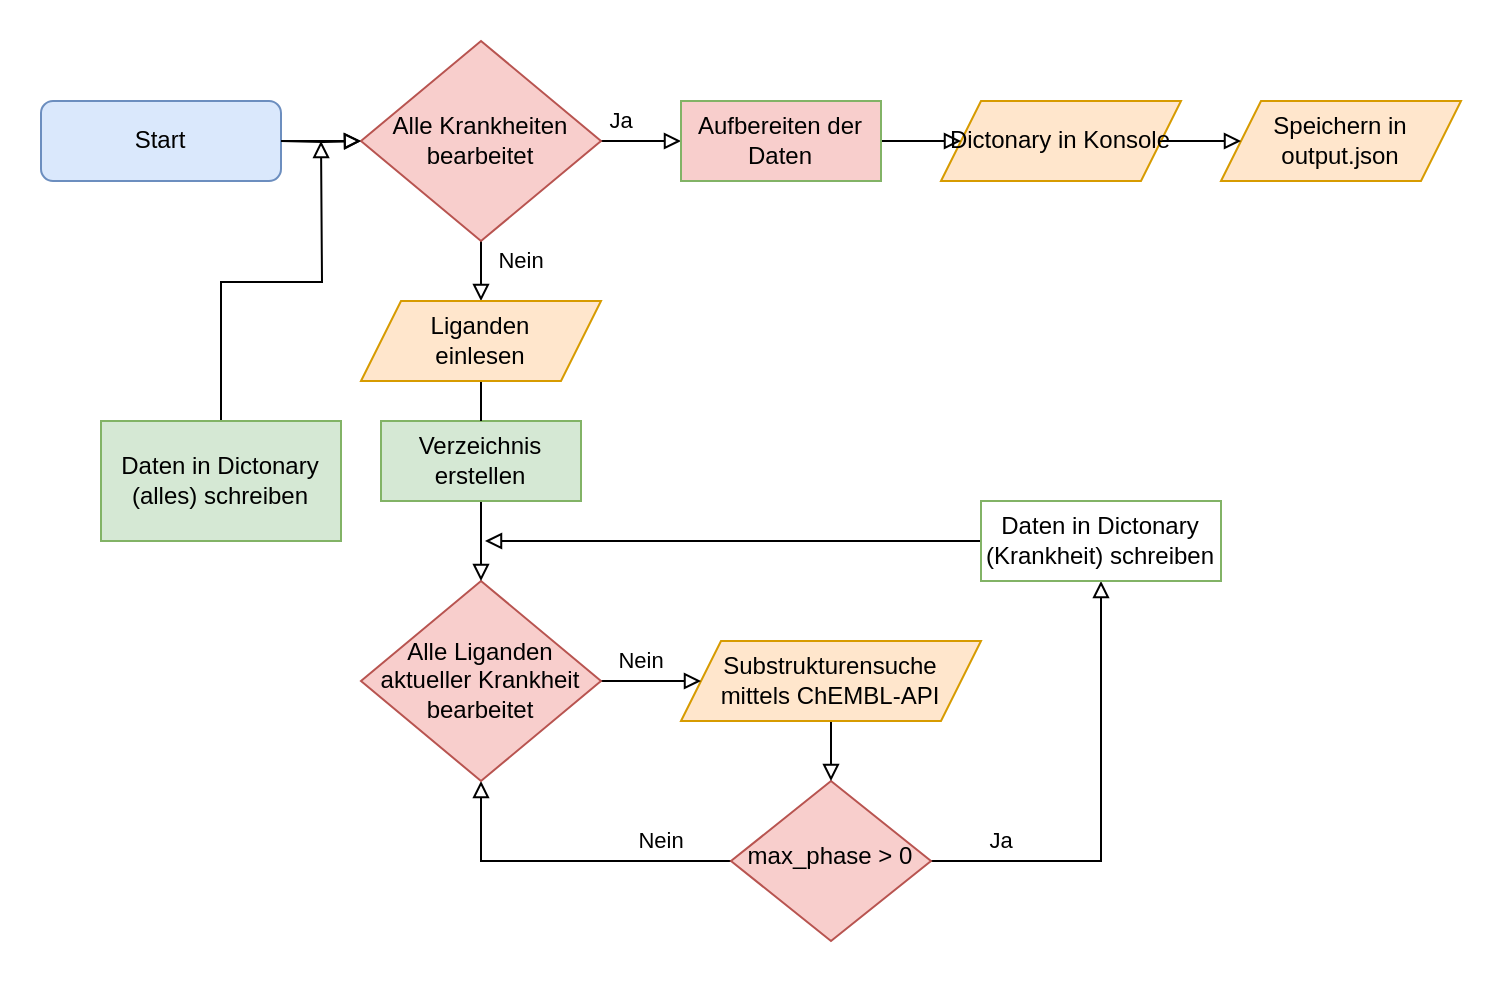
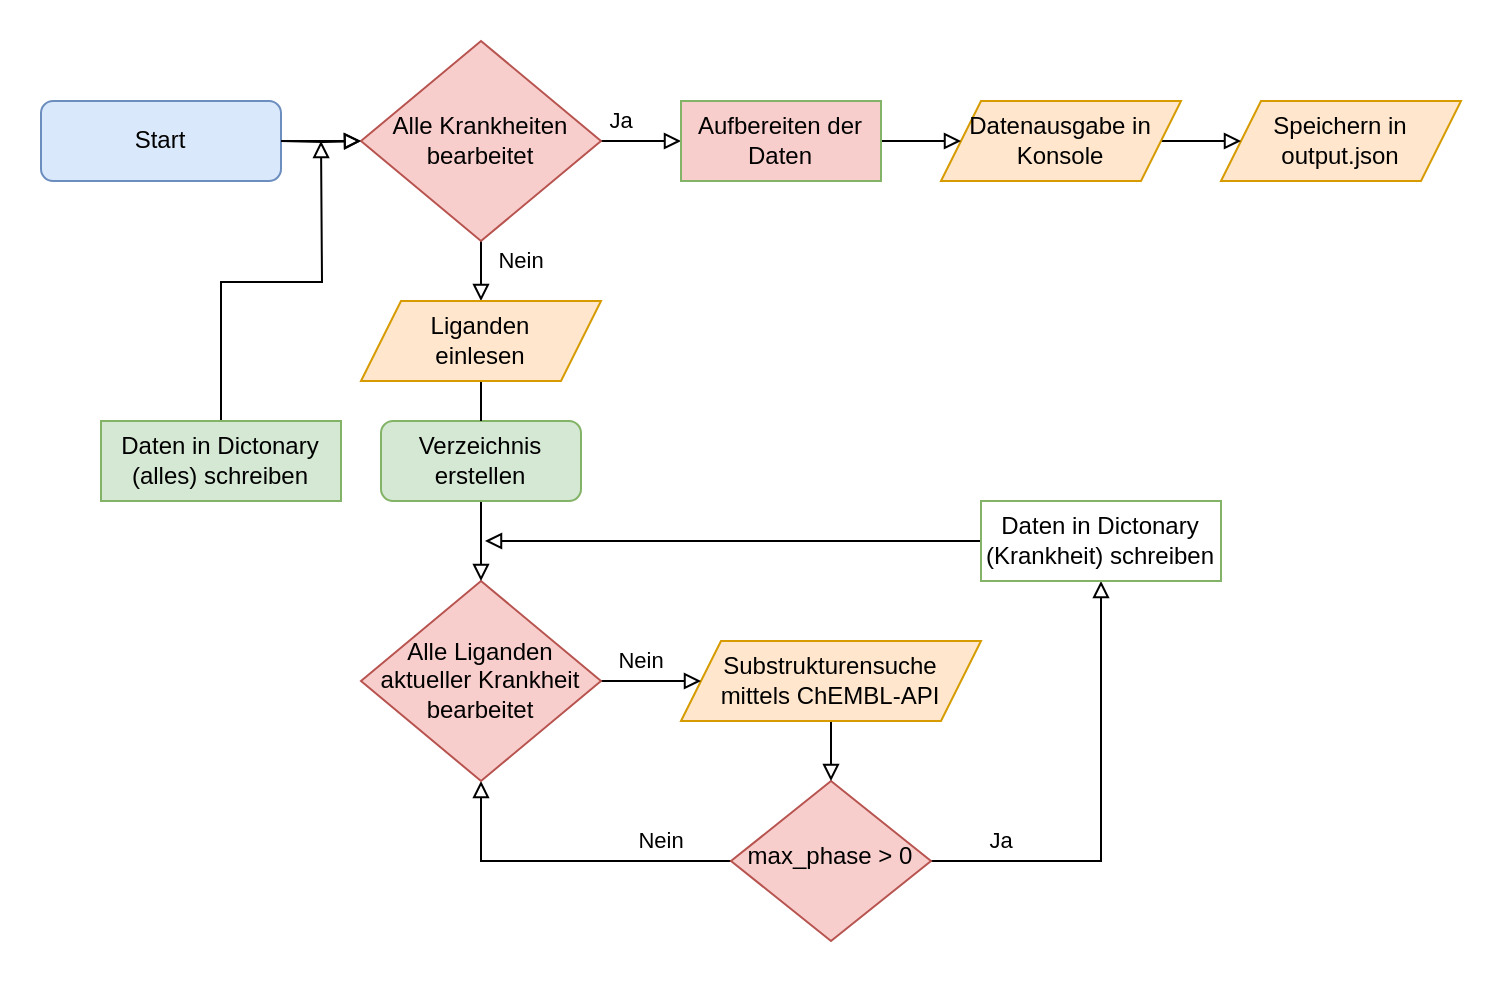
  <mxCell id="0" />
  <mxCell id="1" parent="0" />
  <mxCell id="2" value="Start" style="rounded=1;whiteSpace=wrap;html=1;fontSize=12;glass=0;strokeWidth=1;shadow=0;fillColor=#dae8fc;strokeColor=#6c8ebf;labelBackgroundColor=none;" parent="1" vertex="1"><mxGeometry x="20" y="50" width="120" height="40" as="geometry" /></mxCell>
  <mxCell id="3" value="Nein" style="edgeStyle=orthogonalEdgeStyle;rounded=0;orthogonalLoop=1;jettySize=auto;html=1;exitX=0;exitY=0.5;exitDx=0;exitDy=0;endArrow=block;endFill=0;entryX=0.5;entryY=1;entryDx=0;entryDy=0;labelBackgroundColor=none;" parent="1" source="5" target="16" edge="1"><mxGeometry x="-0.576" y="-10" relative="1" as="geometry"><mxPoint as="offset" /></mxGeometry></mxCell>
  <mxCell id="4" value="Ja" style="edgeStyle=orthogonalEdgeStyle;rounded=0;orthogonalLoop=1;jettySize=auto;html=1;exitX=1;exitY=0.5;exitDx=0;exitDy=0;endArrow=block;endFill=0;labelBackgroundColor=none;" parent="1" source="5" target="18" edge="1"><mxGeometry x="-0.689" y="10" relative="1" as="geometry"><mxPoint as="offset" /></mxGeometry></mxCell>
  <mxCell id="5" value="max_phase &amp;gt; 0" style="rhombus;whiteSpace=wrap;html=1;shadow=0;fontFamily=Helvetica;fontSize=12;align=center;strokeWidth=1;spacing=6;spacingTop=-4;fillColor=#f8cecc;strokeColor=#b85450;labelBackgroundColor=none;" parent="1" vertex="1"><mxGeometry x="365" y="390" width="100" height="80" as="geometry" /></mxCell>
  <mxCell id="6" style="edgeStyle=orthogonalEdgeStyle;rounded=0;orthogonalLoop=1;jettySize=auto;html=1;endArrow=block;endFill=0;labelBackgroundColor=none;" parent="1" target="14" edge="1"><mxGeometry relative="1" as="geometry"><mxPoint x="140" y="70" as="sourcePoint" /></mxGeometry></mxCell>
  <mxCell id="7" style="edgeStyle=orthogonalEdgeStyle;rounded=0;orthogonalLoop=1;jettySize=auto;html=1;exitX=0.5;exitY=1;exitDx=0;exitDy=0;entryX=0.5;entryY=0;entryDx=0;entryDy=0;endArrow=block;endFill=0;labelBackgroundColor=none;" parent="1" source="8" target="5" edge="1"><mxGeometry relative="1" as="geometry" /></mxCell>
  <mxCell id="8" value="Substrukturensuche&lt;br&gt;mittels ChEMBL-API" style="shape=parallelogram;perimeter=parallelogramPerimeter;whiteSpace=wrap;html=1;fixedSize=1;fillColor=#ffe6cc;strokeColor=#d79b00;labelBackgroundColor=none;" parent="1" vertex="1"><mxGeometry x="340" y="320" width="150" height="40" as="geometry" /></mxCell>
  <mxCell id="9" value="&lt;span style=&quot;color: rgb(0 , 0 , 0) ; font-family: &amp;quot;helvetica&amp;quot; ; font-size: 12px ; font-style: normal ; font-weight: 400 ; letter-spacing: normal ; text-align: center ; text-indent: 0px ; text-transform: none ; word-spacing: 0px ; display: inline ; float: none&quot;&gt;Speichern in output.json&lt;/span&gt;" style="shape=parallelogram;perimeter=parallelogramPerimeter;whiteSpace=wrap;html=1;fixedSize=1;fillColor=#ffe6cc;strokeColor=#d79b00;labelBackgroundColor=none;" parent="1" vertex="1"><mxGeometry x="610" y="50" width="120" height="40" as="geometry" /></mxCell>
  <mxCell id="10" style="edgeStyle=orthogonalEdgeStyle;rounded=0;orthogonalLoop=1;jettySize=auto;html=1;endArrow=block;endFill=0;labelBackgroundColor=none;" parent="1" source="11" target="9" edge="1"><mxGeometry relative="1" as="geometry" /></mxCell>
- <mxCell id="11" value="&lt;span style=&quot;color: rgb(0 , 0 , 0) ; font-family: &amp;quot;helvetica&amp;quot; ; font-size: 12px ; font-style: normal ; font-weight: 400 ; letter-spacing: normal ; text-align: center ; text-indent: 0px ; text-transform: none ; word-spacing: 0px ; display: inline ; float: none&quot;&gt;Dictonary in Konsole&lt;/span&gt;" style="shape=parallelogram;perimeter=parallelogramPerimeter;whiteSpace=wrap;html=1;fixedSize=1;fillColor=#ffe6cc;strokeColor=#d79b00;labelBackgroundColor=none;" parent="1" vertex="1"><mxGeometry x="470" y="50" width="120" height="40" as="geometry" /></mxCell>
+ <mxCell id="11" value="&lt;span style=&quot;color: rgb(0 , 0 , 0) ; font-family: &amp;quot;helvetica&amp;quot; ; font-size: 12px ; font-style: normal ; font-weight: 400 ; letter-spacing: normal ; text-align: center ; text-indent: 0px ; text-transform: none ; word-spacing: 0px ; display: inline ; float: none&quot;&gt;Datenausgabe in Konsole&lt;/span&gt;" style="shape=parallelogram;perimeter=parallelogramPerimeter;whiteSpace=wrap;html=1;fixedSize=1;fillColor=#ffe6cc;strokeColor=#d79b00;labelBackgroundColor=none;" parent="1" vertex="1"><mxGeometry x="470" y="50" width="120" height="40" as="geometry" /></mxCell>
  <mxCell id="12" value="Ja" style="edgeStyle=orthogonalEdgeStyle;rounded=0;orthogonalLoop=1;jettySize=auto;html=1;endArrow=block;endFill=0;labelBackgroundColor=none;" parent="1" source="14" target="22" edge="1"><mxGeometry x="-0.5" y="10" relative="1" as="geometry"><mxPoint x="-50" y="800" as="targetPoint" /><mxPoint as="offset" /></mxGeometry></mxCell>
  <mxCell id="13" value="Nein" style="edgeStyle=orthogonalEdgeStyle;rounded=0;orthogonalLoop=1;jettySize=auto;html=1;endArrow=block;endFill=0;labelBackgroundColor=none;" parent="1" source="14" target="27" edge="1"><mxGeometry x="0.2" y="20" relative="1" as="geometry"><mxPoint x="240" y="150" as="targetPoint" /><mxPoint as="offset" /></mxGeometry></mxCell>
  <mxCell id="14" value="Alle Krankheiten bearbeitet" style="rhombus;whiteSpace=wrap;html=1;fillColor=#f8cecc;strokeColor=#b85450;labelBackgroundColor=none;" parent="1" vertex="1"><mxGeometry x="180" y="20" width="120" height="100" as="geometry" /></mxCell>
  <mxCell id="15" value="Nein" style="edgeStyle=orthogonalEdgeStyle;rounded=0;orthogonalLoop=1;jettySize=auto;html=1;endArrow=block;endFill=0;labelBackgroundColor=none;" parent="1" source="16" target="8" edge="1"><mxGeometry x="-0.2" y="10" relative="1" as="geometry"><mxPoint as="offset" /></mxGeometry></mxCell>
  <mxCell id="16" value="Alle Liganden aktueller Krankheit bearbeitet" style="rhombus;whiteSpace=wrap;html=1;fillColor=#f8cecc;strokeColor=#b85450;labelBackgroundColor=none;" parent="1" vertex="1"><mxGeometry x="180" y="290" width="120" height="100" as="geometry" /></mxCell>
  <mxCell id="17" style="edgeStyle=orthogonalEdgeStyle;rounded=0;orthogonalLoop=1;jettySize=auto;html=1;endArrow=block;endFill=0;labelBackgroundColor=none;" parent="1" source="18" edge="1"><mxGeometry relative="1" as="geometry"><mxPoint x="242" y="270" as="targetPoint" /></mxGeometry></mxCell>
  <mxCell id="18" value="Daten in Dictonary (Krankheit) schreiben" style="rounded=0;whiteSpace=wrap;html=1;fillColor=#ffffff;strokeColor=#82b366;labelBackgroundColor=none;" parent="1" vertex="1"><mxGeometry x="490" y="250" width="120" height="40" as="geometry" /></mxCell>
  <mxCell id="19" style="edgeStyle=orthogonalEdgeStyle;rounded=0;orthogonalLoop=1;jettySize=auto;html=1;endArrow=block;endFill=0;labelBackgroundColor=none;" parent="1" source="20" edge="1"><mxGeometry relative="1" as="geometry"><mxPoint x="160" y="70" as="targetPoint" /></mxGeometry></mxCell>
- <mxCell id="20" value="Daten in Dictonary (alles) schreiben" style="rounded=0;whiteSpace=wrap;html=1;fillColor=#d5e8d4;strokeColor=#82b366;labelBackgroundColor=none;" parent="1" vertex="1"><mxGeometry x="50" y="210" width="120" height="60" as="geometry" /></mxCell>
+ <mxCell id="20" value="Daten in Dictonary (alles) schreiben" style="rounded=0;whiteSpace=wrap;html=1;fillColor=#d5e8d4;strokeColor=#82b366;labelBackgroundColor=none;" parent="1" vertex="1"><mxGeometry x="50" y="210" width="120" height="40" as="geometry" /></mxCell>
  <mxCell id="21" style="edgeStyle=orthogonalEdgeStyle;rounded=0;orthogonalLoop=1;jettySize=auto;html=1;endArrow=block;endFill=0;labelBackgroundColor=none;" parent="1" source="22" target="11" edge="1"><mxGeometry relative="1" as="geometry" /></mxCell>
  <mxCell id="22" value="Aufbereiten der Daten" style="rounded=0;whiteSpace=wrap;html=1;fillColor=#f8cecc;strokeColor=#82b366;labelBackgroundColor=none;" parent="1" vertex="1"><mxGeometry x="340" y="50" width="100" height="40" as="geometry" /></mxCell>
  <mxCell id="23" style="edgeStyle=orthogonalEdgeStyle;rounded=0;orthogonalLoop=1;jettySize=auto;html=1;endArrow=block;endFill=0;labelBackgroundColor=none;" parent="1" source="24" target="16" edge="1"><mxGeometry relative="1" as="geometry" /></mxCell>
- <mxCell id="24" value="Verzeichnis erstellen" style="rounded=0;whiteSpace=wrap;html=1;fillColor=#d5e8d4;strokeColor=#82b366;labelBackgroundColor=none;" parent="1" vertex="1"><mxGeometry x="190" y="210" width="100" height="40" as="geometry" /></mxCell>
+ <mxCell id="24" value="Verzeichnis erstellen" style="whiteSpace=wrap;html=1;fillColor=#d5e8d4;strokeColor=#82b366;labelBackgroundColor=none;rounded=1;" parent="1" vertex="1"><mxGeometry x="190" y="210" width="100" height="40" as="geometry" /></mxCell>
  <mxCell id="25" value="" style="edgeStyle=orthogonalEdgeStyle;rounded=0;orthogonalLoop=1;jettySize=auto;html=1;endArrow=block;endFill=0;labelBackgroundColor=none;" parent="1" source="2" target="14" edge="1"><mxGeometry relative="1" as="geometry"><mxPoint x="140.017" y="69.966" as="sourcePoint" /></mxGeometry></mxCell>
  <mxCell id="26" style="edgeStyle=orthogonalEdgeStyle;rounded=0;orthogonalLoop=1;jettySize=auto;html=1;exitX=0.5;exitY=1;exitDx=0;exitDy=0;entryX=0.5;entryY=0;entryDx=0;entryDy=0;labelBackgroundColor=none;endArrow=none;endFill=0;" parent="1" source="27" target="24" edge="1"><mxGeometry relative="1" as="geometry" /></mxCell>
  <mxCell id="27" value="&lt;span style=&quot;color: rgb(0 , 0 , 0) ; font-family: &amp;quot;helvetica&amp;quot; ; font-size: 12px ; font-style: normal ; font-weight: 400 ; letter-spacing: normal ; text-align: center ; text-indent: 0px ; text-transform: none ; word-spacing: 0px ; display: inline ; float: none&quot;&gt;Liganden&lt;br&gt;einlesen&lt;/span&gt;" style="shape=parallelogram;perimeter=parallelogramPerimeter;whiteSpace=wrap;html=1;fixedSize=1;fillColor=#ffe6cc;strokeColor=#d79b00;labelBackgroundColor=none;" parent="1" vertex="1"><mxGeometry x="180" y="150" width="120" height="40" as="geometry" /></mxCell>
